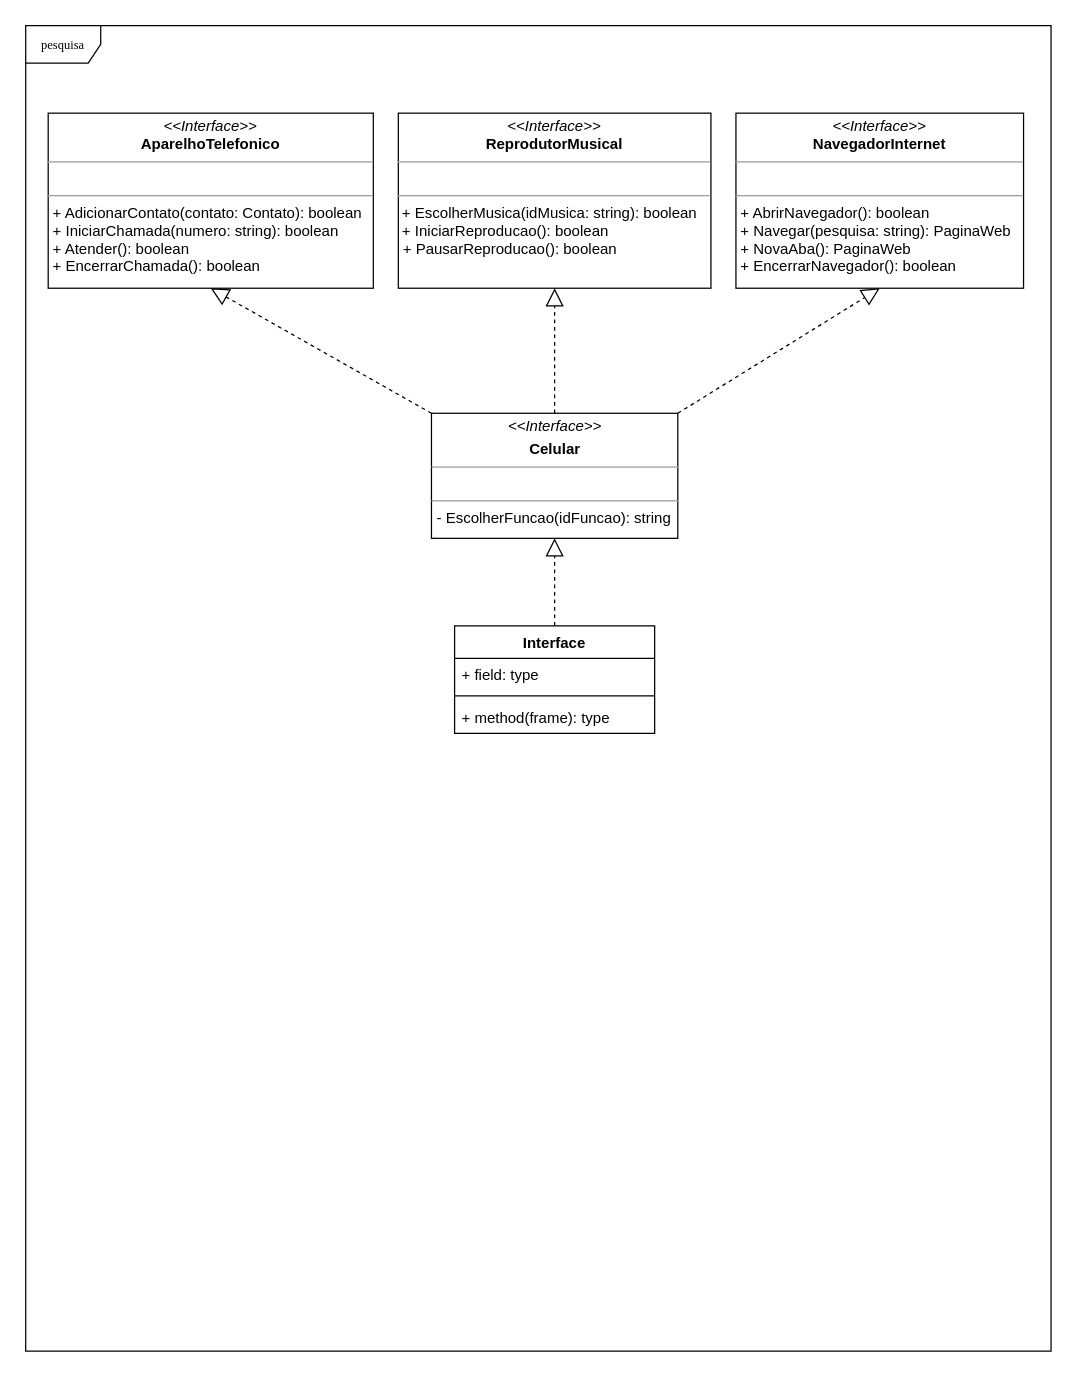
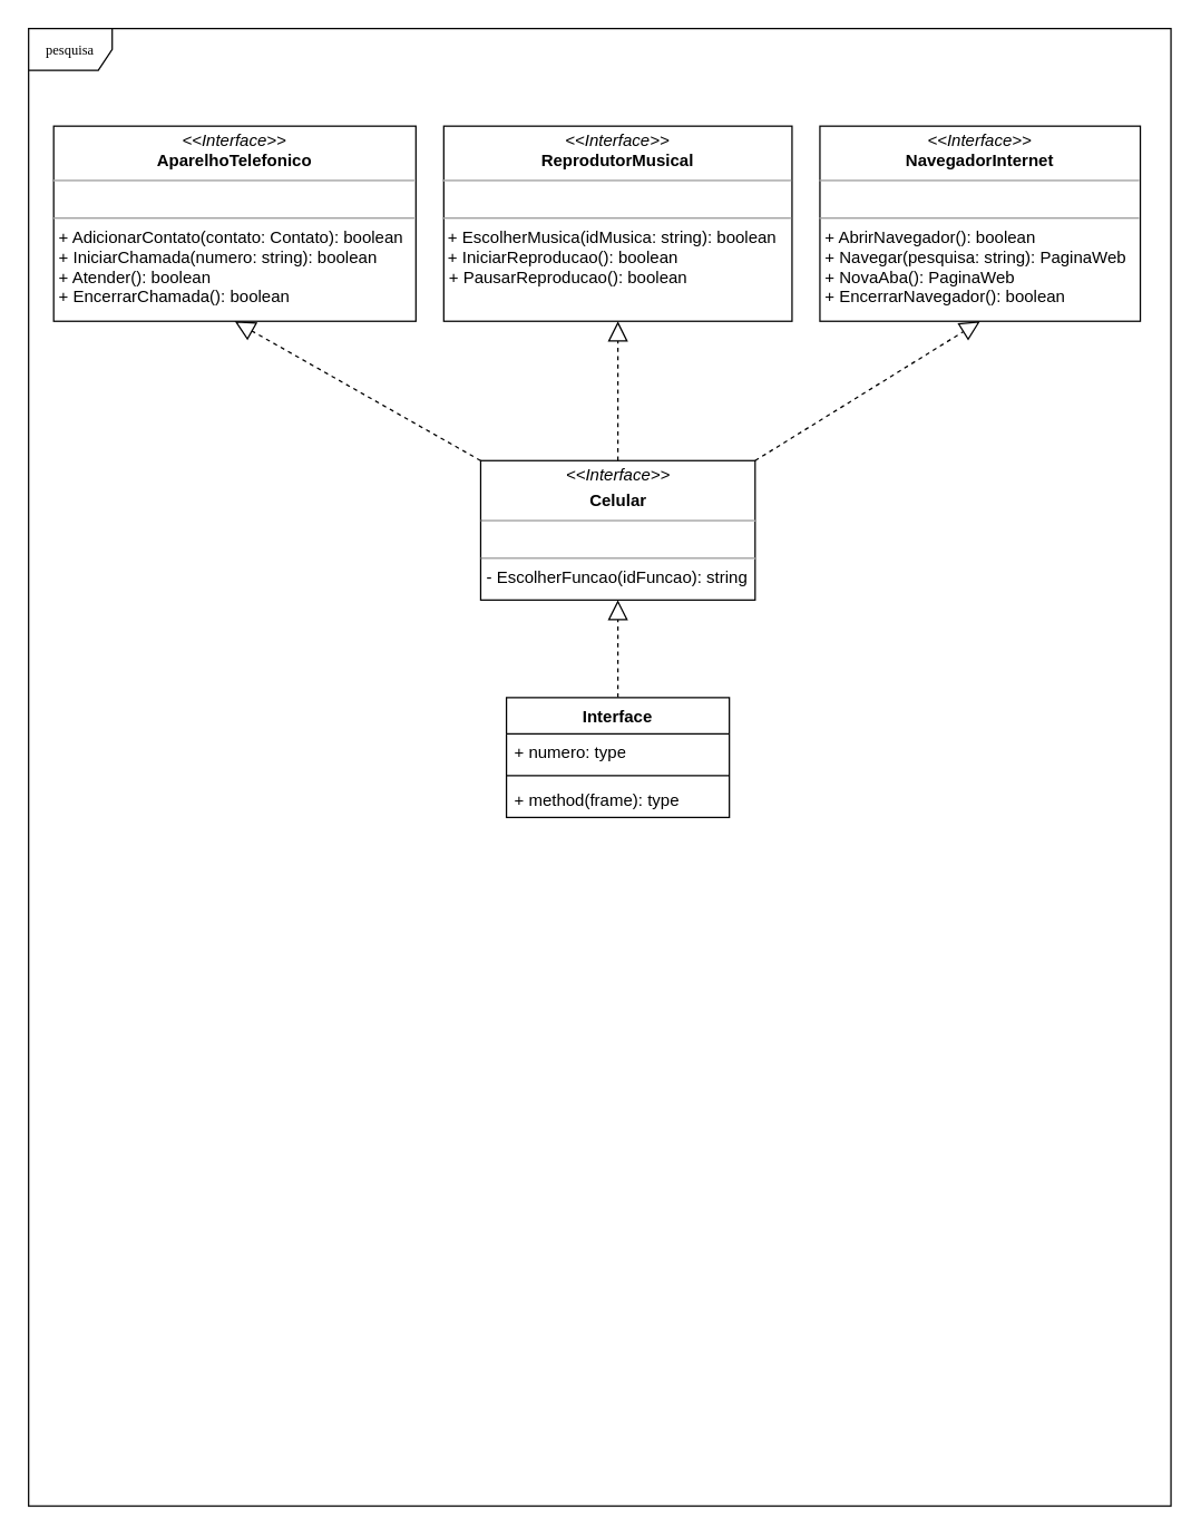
  <mxCell id="0" />
  <mxCell id="1" parent="0" />
  <mxCell id="2" value="pesquisa" style="shape=umlFrame;whiteSpace=wrap;html=1;rounded=0;shadow=0;comic=0;labelBackgroundColor=none;strokeWidth=1;fontFamily=Verdana;fontSize=10;align=center;" parent="1" vertex="1"><mxGeometry x="20" y="20" width="820" height="1060" as="geometry" /></mxCell>
  <mxCell id="3" value="&lt;p style=&quot;margin:0px;margin-top:4px;text-align:center;&quot;&gt;&lt;i&gt;&amp;lt;&amp;lt;Interface&amp;gt;&amp;gt;&lt;/i&gt;&lt;br&gt;&lt;b&gt;AparelhoTelefonico&lt;/b&gt;&lt;/p&gt;&lt;hr size=&quot;1&quot;&gt;&lt;p style=&quot;margin:0px;margin-left:4px;&quot;&gt;&lt;br&gt;&lt;/p&gt;&lt;hr size=&quot;1&quot;&gt;&lt;p style=&quot;margin:0px;margin-left:4px;&quot;&gt;+ AdicionarContato(contato: Contato): boolean&lt;br&gt;+ IniciarChamada(numero: string): boolean&lt;br&gt;&lt;/p&gt;&lt;p style=&quot;margin:0px;margin-left:4px;&quot;&gt;+ Atender(): boolean&lt;br&gt;&lt;/p&gt;&lt;p style=&quot;margin:0px;margin-left:4px;&quot;&gt;+ EncerrarChamada(): boolean&lt;br&gt;&lt;/p&gt;" style="verticalAlign=top;align=left;overflow=fill;fontSize=12;fontFamily=Helvetica;html=1;rounded=0;shadow=0;comic=0;labelBackgroundColor=none;strokeWidth=1" parent="1" vertex="1"><mxGeometry x="38" y="90" width="260" height="140" as="geometry" /></mxCell>
  <mxCell id="4" value="&lt;p style=&quot;margin:0px;margin-top:4px;text-align:center;&quot;&gt;&lt;i&gt;&amp;lt;&amp;lt;Interface&amp;gt;&amp;gt;&lt;/i&gt;&lt;br&gt;&lt;b&gt;ReprodutorMusical&lt;/b&gt;&lt;/p&gt;&lt;hr size=&quot;1&quot;&gt;&lt;p style=&quot;margin:0px;margin-left:4px;&quot;&gt;&lt;br&gt;&lt;/p&gt;&lt;hr size=&quot;1&quot;&gt;&amp;nbsp;+ EscolherMusica(idMusica: string): boolean&lt;br style=&quot;border-color: var(--border-color);&quot;&gt;&amp;nbsp;+ IniciarReproducao(): boolean&lt;br style=&quot;border-color: var(--border-color);&quot;&gt;&lt;p style=&quot;margin:0px;margin-left:4px;&quot;&gt;+ PausarReproducao(): boolean&lt;/p&gt;" style="verticalAlign=top;align=left;overflow=fill;fontSize=12;fontFamily=Helvetica;html=1;rounded=0;shadow=0;comic=0;labelBackgroundColor=none;strokeWidth=1" parent="1" vertex="1"><mxGeometry x="318" y="90" width="250" height="140" as="geometry" /></mxCell>
  <mxCell id="5" value="&lt;p style=&quot;margin:0px;margin-top:4px;text-align:center;&quot;&gt;&lt;i&gt;&amp;lt;&amp;lt;Interface&amp;gt;&amp;gt;&lt;/i&gt;&lt;br&gt;&lt;b&gt;NavegadorInternet&lt;/b&gt;&lt;/p&gt;&lt;hr size=&quot;1&quot;&gt;&lt;p style=&quot;margin:0px;margin-left:4px;&quot;&gt;&lt;br&gt;&lt;/p&gt;&lt;hr size=&quot;1&quot;&gt;&lt;p style=&quot;margin:0px;margin-left:4px;&quot;&gt;+ AbrirNavegador(): boolean&amp;nbsp;&lt;/p&gt;&lt;p style=&quot;margin:0px;margin-left:4px;&quot;&gt;+ Navegar(pesquisa: string): PaginaWeb&amp;nbsp;&lt;/p&gt;&lt;p style=&quot;margin:0px;margin-left:4px;&quot;&gt;+ NovaAba(): PaginaWeb&amp;nbsp;&lt;/p&gt;&lt;p style=&quot;margin:0px;margin-left:4px;&quot;&gt;+ EncerrarNavegador(): boolean&lt;br&gt;&lt;/p&gt;" style="verticalAlign=top;align=left;overflow=fill;fontSize=12;fontFamily=Helvetica;html=1;rounded=0;shadow=0;comic=0;labelBackgroundColor=none;strokeWidth=1" parent="1" vertex="1"><mxGeometry x="588" y="90" width="230" height="140" as="geometry" /></mxCell>
  <mxCell id="6" value="&lt;p style=&quot;margin:0px;margin-top:4px;text-align:center;&quot;&gt;&lt;i style=&quot;border-color: var(--border-color);&quot;&gt;&amp;lt;&amp;lt;Interface&amp;gt;&amp;gt;&lt;/i&gt;&lt;br style=&quot;border-color: var(--border-color);&quot;&gt;&lt;/p&gt;&lt;p style=&quot;margin:0px;margin-top:4px;text-align:center;&quot;&gt;&lt;b&gt;Celular&lt;/b&gt;&lt;/p&gt;&lt;hr size=&quot;1&quot;&gt;&lt;p style=&quot;margin:0px;margin-left:4px;&quot;&gt;&lt;br&gt;&lt;/p&gt;&lt;hr size=&quot;1&quot;&gt;&lt;p style=&quot;margin:0px;margin-left:4px;&quot;&gt;- EscolherFuncao(idFuncao): string&lt;/p&gt;" style="verticalAlign=top;align=left;overflow=fill;fontSize=12;fontFamily=Helvetica;html=1;rounded=0;shadow=0;comic=0;labelBackgroundColor=none;strokeWidth=1" vertex="1" parent="1"><mxGeometry x="344.5" y="330" width="197" height="100" as="geometry" /></mxCell>
  <mxCell id="7" value="" style="endArrow=block;dashed=1;endFill=0;endSize=12;html=1;rounded=0;entryX=0.5;entryY=1;entryDx=0;entryDy=0;exitX=0;exitY=0;exitDx=0;exitDy=0;" edge="1" parent="1" source="6" target="3"><mxGeometry width="160" relative="1" as="geometry"><mxPoint x="145" y="380" as="sourcePoint" /><mxPoint x="305" y="380" as="targetPoint" /></mxGeometry></mxCell>
  <mxCell id="8" value="" style="endArrow=block;dashed=1;endFill=0;endSize=12;html=1;rounded=0;entryX=0.5;entryY=1;entryDx=0;entryDy=0;exitX=0.5;exitY=0;exitDx=0;exitDy=0;" edge="1" parent="1" source="6" target="4"><mxGeometry width="160" relative="1" as="geometry"><mxPoint x="305" y="430" as="sourcePoint" /><mxPoint x="170" y="247" as="targetPoint" /></mxGeometry></mxCell>
  <mxCell id="9" value="" style="endArrow=block;dashed=1;endFill=0;endSize=12;html=1;rounded=0;entryX=0.5;entryY=1;entryDx=0;entryDy=0;exitX=1;exitY=0;exitDx=0;exitDy=0;" edge="1" parent="1" source="6" target="5"><mxGeometry width="160" relative="1" as="geometry"><mxPoint x="400" y="430" as="sourcePoint" /><mxPoint x="410" y="247" as="targetPoint" /></mxGeometry></mxCell>
  <mxCell id="10" value="" style="endArrow=block;dashed=1;endFill=0;endSize=12;html=1;rounded=0;exitX=0.5;exitY=0;exitDx=0;exitDy=0;" edge="1" parent="1" source="11" target="6"><mxGeometry width="160" relative="1" as="geometry"><mxPoint x="442.52" y="570" as="sourcePoint" /><mxPoint x="442.52" y="470" as="targetPoint" /></mxGeometry></mxCell>
  <mxCell id="11" value="Interface" style="swimlane;fontStyle=1;align=center;verticalAlign=top;childLayout=stackLayout;horizontal=1;startSize=26;horizontalStack=0;resizeParent=1;resizeParentMax=0;resizeLast=0;collapsible=1;marginBottom=0;whiteSpace=wrap;html=1;" vertex="1" parent="1"><mxGeometry x="363" y="500" width="160" height="86" as="geometry" /></mxCell>
- <mxCell id="12" value="+ field: type" style="text;strokeColor=none;fillColor=none;align=left;verticalAlign=top;spacingLeft=4;spacingRight=4;overflow=hidden;rotatable=0;points=[[0,0.5],[1,0.5]];portConstraint=eastwest;whiteSpace=wrap;html=1;" vertex="1" parent="11"><mxGeometry y="26" width="160" height="26" as="geometry" /></mxCell>
+ <mxCell id="12" value="+ numero: type" style="text;strokeColor=none;fillColor=none;align=left;verticalAlign=top;spacingLeft=4;spacingRight=4;overflow=hidden;rotatable=0;points=[[0,0.5],[1,0.5]];portConstraint=eastwest;whiteSpace=wrap;html=1;" vertex="1" parent="11"><mxGeometry y="26" width="160" height="26" as="geometry" /></mxCell>
  <mxCell id="13" value="" style="line;strokeWidth=1;fillColor=none;align=left;verticalAlign=middle;spacingTop=-1;spacingLeft=3;spacingRight=3;rotatable=0;labelPosition=right;points=[];portConstraint=eastwest;strokeColor=inherit;" vertex="1" parent="11"><mxGeometry y="52" width="160" height="8" as="geometry" /></mxCell>
  <mxCell id="14" value="+ method(frame): type" style="text;strokeColor=none;fillColor=none;align=left;verticalAlign=top;spacingLeft=4;spacingRight=4;overflow=hidden;rotatable=0;points=[[0,0.5],[1,0.5]];portConstraint=eastwest;whiteSpace=wrap;html=1;" vertex="1" parent="11"><mxGeometry y="60" width="160" height="26" as="geometry" /></mxCell>
